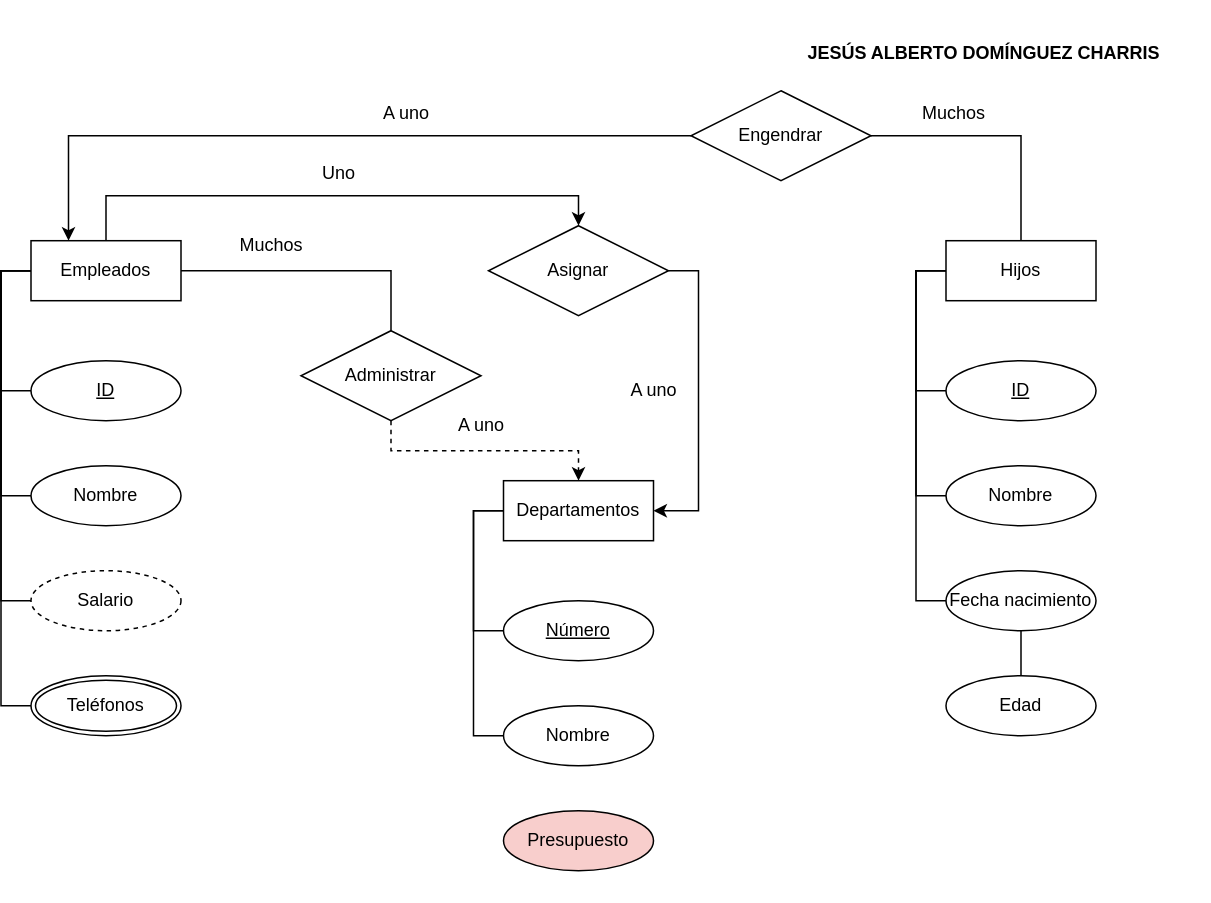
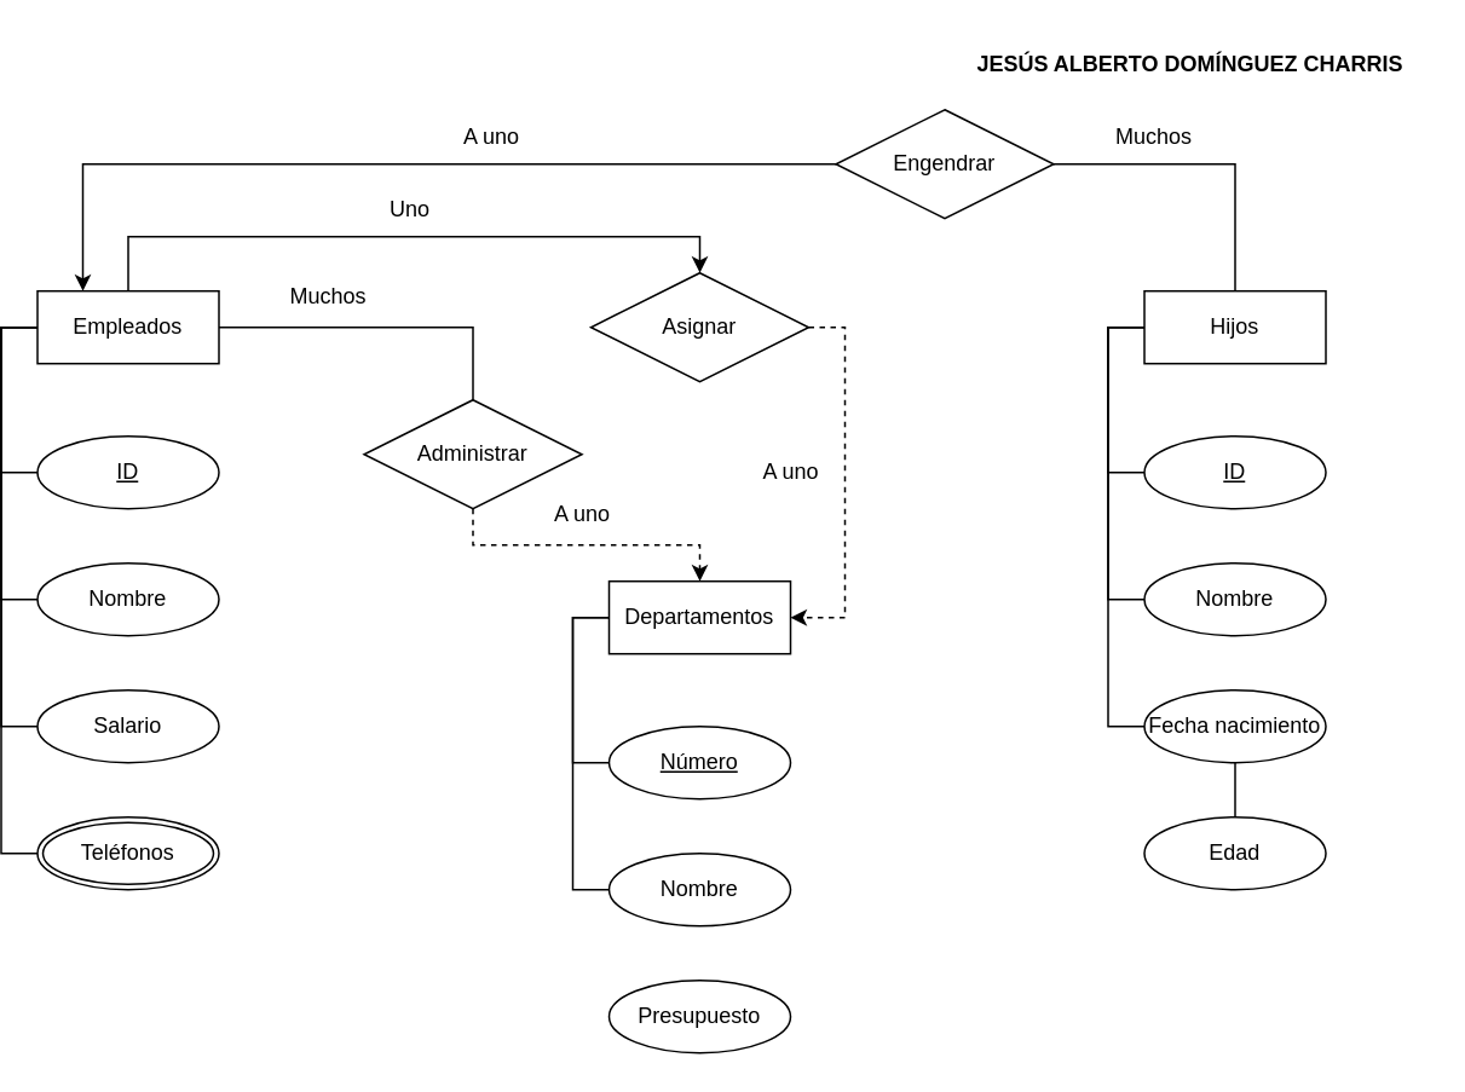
  <mxCell id="0" />
  <mxCell id="1" parent="0" />
  <mxCell id="2" style="edgeStyle=orthogonalEdgeStyle;rounded=0;orthogonalLoop=1;jettySize=auto;html=1;exitX=1;exitY=0.5;exitDx=0;exitDy=0;entryX=0.5;entryY=0;entryDx=0;entryDy=0;endArrow=none;endFill=0;" edge="1" parent="1" source="4" target="30"><mxGeometry relative="1" as="geometry" /></mxCell>
  <mxCell id="3" style="edgeStyle=orthogonalEdgeStyle;rounded=0;orthogonalLoop=1;jettySize=auto;html=1;entryX=0.5;entryY=0;entryDx=0;entryDy=0;endArrow=classic;endFill=1;exitX=0.5;exitY=0;exitDx=0;exitDy=0;" edge="1" parent="1" source="4" target="34"><mxGeometry relative="1" as="geometry" /></mxCell>
  <mxCell id="4" value="Empleados" style="whiteSpace=wrap;html=1;align=center;" vertex="1" parent="1"><mxGeometry x="20" y="159.97" width="100" height="40" as="geometry" /></mxCell>
  <mxCell id="5" value="Departamentos" style="whiteSpace=wrap;html=1;align=center;" vertex="1" parent="1"><mxGeometry x="335" y="319.97" width="100" height="40" as="geometry" /></mxCell>
  <mxCell id="6" style="edgeStyle=orthogonalEdgeStyle;rounded=0;orthogonalLoop=1;jettySize=auto;html=1;entryX=1;entryY=0.5;entryDx=0;entryDy=0;exitX=0.5;exitY=0;exitDx=0;exitDy=0;endArrow=none;endFill=0;" edge="1" parent="1" source="7" target="38"><mxGeometry relative="1" as="geometry" /></mxCell>
  <mxCell id="7" value="Hijos" style="whiteSpace=wrap;html=1;align=center;" vertex="1" parent="1"><mxGeometry x="630" y="159.97" width="100" height="40" as="geometry" /></mxCell>
  <mxCell id="8" style="edgeStyle=orthogonalEdgeStyle;rounded=0;orthogonalLoop=1;jettySize=auto;html=1;entryX=0;entryY=0.5;entryDx=0;entryDy=0;exitX=0;exitY=0.5;exitDx=0;exitDy=0;endArrow=none;endFill=0;" edge="1" parent="1" source="9" target="4"><mxGeometry relative="1" as="geometry" /></mxCell>
  <mxCell id="9" value="ID" style="ellipse;whiteSpace=wrap;html=1;align=center;fontStyle=4;" vertex="1" parent="1"><mxGeometry x="20" y="239.97" width="100" height="40" as="geometry" /></mxCell>
  <mxCell id="10" style="edgeStyle=orthogonalEdgeStyle;rounded=0;orthogonalLoop=1;jettySize=auto;html=1;exitX=0;exitY=0.5;exitDx=0;exitDy=0;entryX=0;entryY=0.5;entryDx=0;entryDy=0;endArrow=none;endFill=0;" edge="1" parent="1" source="11" target="4"><mxGeometry relative="1" as="geometry" /></mxCell>
  <mxCell id="11" value="Nombre" style="ellipse;whiteSpace=wrap;html=1;align=center;" vertex="1" parent="1"><mxGeometry x="20" y="309.97" width="100" height="40" as="geometry" /></mxCell>
  <mxCell id="12" style="edgeStyle=orthogonalEdgeStyle;rounded=0;orthogonalLoop=1;jettySize=auto;html=1;exitX=0;exitY=0.5;exitDx=0;exitDy=0;entryX=0;entryY=0.5;entryDx=0;entryDy=0;endArrow=none;endFill=0;" edge="1" parent="1" source="13" target="4"><mxGeometry relative="1" as="geometry" /></mxCell>
- <mxCell id="13" value="Salario" style="ellipse;whiteSpace=wrap;html=1;align=center;dashed=1;" vertex="1" parent="1"><mxGeometry x="20" y="379.97" width="100" height="40" as="geometry" /></mxCell>
+ <mxCell id="13" value="Salario" style="ellipse;whiteSpace=wrap;html=1;align=center;" vertex="1" parent="1"><mxGeometry x="20" y="379.97" width="100" height="40" as="geometry" /></mxCell>
  <mxCell id="14" style="edgeStyle=orthogonalEdgeStyle;rounded=0;orthogonalLoop=1;jettySize=auto;html=1;exitX=0;exitY=0.5;exitDx=0;exitDy=0;entryX=0;entryY=0.5;entryDx=0;entryDy=0;endArrow=none;endFill=0;" edge="1" parent="1" source="15" target="4"><mxGeometry relative="1" as="geometry" /></mxCell>
  <mxCell id="15" value="Teléfonos" style="ellipse;shape=doubleEllipse;margin=3;whiteSpace=wrap;html=1;align=center;" vertex="1" parent="1"><mxGeometry x="20" y="449.97" width="100" height="40" as="geometry" /></mxCell>
  <mxCell id="16" style="edgeStyle=orthogonalEdgeStyle;rounded=0;orthogonalLoop=1;jettySize=auto;html=1;exitX=0;exitY=0.5;exitDx=0;exitDy=0;entryX=0;entryY=0.5;entryDx=0;entryDy=0;endArrow=none;endFill=0;" edge="1" parent="1" source="17" target="5"><mxGeometry relative="1" as="geometry" /></mxCell>
  <mxCell id="17" value="Número" style="ellipse;whiteSpace=wrap;html=1;align=center;fontStyle=4;" vertex="1" parent="1"><mxGeometry x="335" y="399.97" width="100" height="40" as="geometry" /></mxCell>
  <mxCell id="18" style="edgeStyle=orthogonalEdgeStyle;rounded=0;orthogonalLoop=1;jettySize=auto;html=1;exitX=0;exitY=0.5;exitDx=0;exitDy=0;entryX=0;entryY=0.5;entryDx=0;entryDy=0;endArrow=none;endFill=0;" edge="1" parent="1" source="19" target="5"><mxGeometry relative="1" as="geometry" /></mxCell>
  <mxCell id="19" value="Nombre" style="ellipse;whiteSpace=wrap;html=1;align=center;" vertex="1" parent="1"><mxGeometry x="335" y="469.97" width="100" height="40" as="geometry" /></mxCell>
- <mxCell id="20" value="Presupuesto" style="ellipse;whiteSpace=wrap;html=1;align=center;fillColor=#f8cecc;" vertex="1" parent="1"><mxGeometry x="335" y="539.97" width="100" height="40" as="geometry" /></mxCell>
+ <mxCell id="20" value="Presupuesto" style="ellipse;whiteSpace=wrap;html=1;align=center;" vertex="1" parent="1"><mxGeometry x="335" y="539.97" width="100" height="40" as="geometry" /></mxCell>
  <mxCell id="21" style="edgeStyle=orthogonalEdgeStyle;rounded=0;orthogonalLoop=1;jettySize=auto;html=1;exitX=0;exitY=0.5;exitDx=0;exitDy=0;entryX=0;entryY=0.5;entryDx=0;entryDy=0;endArrow=none;endFill=0;" edge="1" parent="1" source="22" target="7"><mxGeometry relative="1" as="geometry" /></mxCell>
  <mxCell id="22" value="Nombre" style="ellipse;whiteSpace=wrap;html=1;align=center;" vertex="1" parent="1"><mxGeometry x="630" y="309.97" width="100" height="40" as="geometry" /></mxCell>
  <mxCell id="23" style="edgeStyle=orthogonalEdgeStyle;rounded=0;orthogonalLoop=1;jettySize=auto;html=1;exitX=0;exitY=0.5;exitDx=0;exitDy=0;entryX=0;entryY=0.5;entryDx=0;entryDy=0;endArrow=none;endFill=0;" edge="1" parent="1" source="24" target="7"><mxGeometry relative="1" as="geometry"><mxPoint x="580" y="299.97" as="targetPoint" /></mxGeometry></mxCell>
  <mxCell id="24" value="Fecha nacimiento" style="ellipse;whiteSpace=wrap;html=1;align=center;" vertex="1" parent="1"><mxGeometry x="630" y="379.97" width="100" height="40" as="geometry" /></mxCell>
  <mxCell id="25" style="edgeStyle=orthogonalEdgeStyle;rounded=0;orthogonalLoop=1;jettySize=auto;html=1;exitX=0.5;exitY=0;exitDx=0;exitDy=0;entryX=0.5;entryY=1;entryDx=0;entryDy=0;endArrow=none;endFill=0;" edge="1" parent="1" source="26" target="24"><mxGeometry relative="1" as="geometry" /></mxCell>
  <mxCell id="26" value="Edad" style="ellipse;whiteSpace=wrap;html=1;align=center;dashed=0;" vertex="1" parent="1"><mxGeometry x="630" y="449.97" width="100" height="40" as="geometry" /></mxCell>
  <mxCell id="27" style="edgeStyle=orthogonalEdgeStyle;rounded=0;orthogonalLoop=1;jettySize=auto;html=1;exitX=0;exitY=0.5;exitDx=0;exitDy=0;endArrow=none;endFill=0;" edge="1" parent="1" source="28"><mxGeometry relative="1" as="geometry"><mxPoint x="630" y="179.97" as="targetPoint" /><Array as="points"><mxPoint x="610" y="259.97" /><mxPoint x="610" y="179.97" /></Array></mxGeometry></mxCell>
  <mxCell id="28" value="ID" style="ellipse;whiteSpace=wrap;html=1;align=center;fontStyle=4;" vertex="1" parent="1"><mxGeometry x="630" y="239.97" width="100" height="40" as="geometry" /></mxCell>
  <mxCell id="29" style="edgeStyle=orthogonalEdgeStyle;rounded=0;orthogonalLoop=1;jettySize=auto;html=1;exitX=0.5;exitY=1;exitDx=0;exitDy=0;entryX=0.5;entryY=0;entryDx=0;entryDy=0;endArrow=classic;endFill=1;dashed=1;" edge="1" parent="1" source="30" target="5"><mxGeometry relative="1" as="geometry" /></mxCell>
  <mxCell id="30" value="Administrar" style="shape=rhombus;perimeter=rhombusPerimeter;whiteSpace=wrap;html=1;align=center;" vertex="1" parent="1"><mxGeometry x="200" y="219.97" width="120" height="60" as="geometry" /></mxCell>
  <mxCell id="31" value="Muchos" style="text;html=1;align=center;verticalAlign=middle;resizable=0;points=[];autosize=1;strokeColor=none;fillColor=none;" vertex="1" parent="1"><mxGeometry x="145" y="147.97" width="70" height="30" as="geometry" /></mxCell>
  <mxCell id="32" value="A uno" style="text;html=1;align=center;verticalAlign=middle;resizable=0;points=[];autosize=1;strokeColor=none;fillColor=none;" vertex="1" parent="1"><mxGeometry x="295" y="267.97" width="50" height="30" as="geometry" /></mxCell>
- <mxCell id="33" style="edgeStyle=orthogonalEdgeStyle;rounded=0;orthogonalLoop=1;jettySize=auto;html=1;entryX=1;entryY=0.5;entryDx=0;entryDy=0;exitX=1;exitY=0.5;exitDx=0;exitDy=0;" edge="1" parent="1" source="34" target="5"><mxGeometry relative="1" as="geometry" /></mxCell>
+ <mxCell id="33" style="edgeStyle=orthogonalEdgeStyle;rounded=0;orthogonalLoop=1;jettySize=auto;html=1;entryX=1;entryY=0.5;entryDx=0;entryDy=0;exitX=1;exitY=0.5;exitDx=0;exitDy=0;dashed=1;" edge="1" parent="1" source="34" target="5"><mxGeometry relative="1" as="geometry" /></mxCell>
  <mxCell id="34" value="Asignar" style="shape=rhombus;perimeter=rhombusPerimeter;whiteSpace=wrap;html=1;align=center;" vertex="1" parent="1"><mxGeometry x="325" y="149.97" width="120" height="60" as="geometry" /></mxCell>
  <mxCell id="35" value="Uno" style="text;html=1;align=center;verticalAlign=middle;resizable=0;points=[];autosize=1;strokeColor=none;fillColor=none;" vertex="1" parent="1"><mxGeometry x="200" y="100" width="50" height="30" as="geometry" /></mxCell>
  <mxCell id="36" value="A uno" style="text;html=1;align=center;verticalAlign=middle;resizable=0;points=[];autosize=1;strokeColor=none;fillColor=none;" vertex="1" parent="1"><mxGeometry x="410" y="244.97" width="50" height="30" as="geometry" /></mxCell>
  <mxCell id="37" style="edgeStyle=orthogonalEdgeStyle;rounded=0;orthogonalLoop=1;jettySize=auto;html=1;entryX=0.25;entryY=0;entryDx=0;entryDy=0;" edge="1" parent="1" source="38" target="4"><mxGeometry relative="1" as="geometry" /></mxCell>
  <mxCell id="38" value="Engendrar" style="shape=rhombus;perimeter=rhombusPerimeter;whiteSpace=wrap;html=1;align=center;" vertex="1" parent="1"><mxGeometry x="460" y="60" width="120" height="60" as="geometry" /></mxCell>
  <mxCell id="39" value="A uno" style="text;html=1;align=center;verticalAlign=middle;resizable=0;points=[];autosize=1;strokeColor=none;fillColor=none;" vertex="1" parent="1"><mxGeometry x="245" y="60" width="50" height="30" as="geometry" /></mxCell>
  <mxCell id="40" value="Muchos" style="text;html=1;align=center;verticalAlign=middle;resizable=0;points=[];autosize=1;strokeColor=none;fillColor=none;" vertex="1" parent="1"><mxGeometry x="600" y="60" width="70" height="30" as="geometry" /></mxCell>
  <mxCell id="41" value="&lt;b&gt;JESÚS ALBERTO DOMÍNGUEZ CHARRIS&lt;/b&gt;" style="text;html=1;align=center;verticalAlign=middle;resizable=0;points=[];autosize=1;strokeColor=none;fillColor=none;" vertex="1" parent="1"><mxGeometry x="525" y="20" width="260" height="30" as="geometry" /></mxCell>
